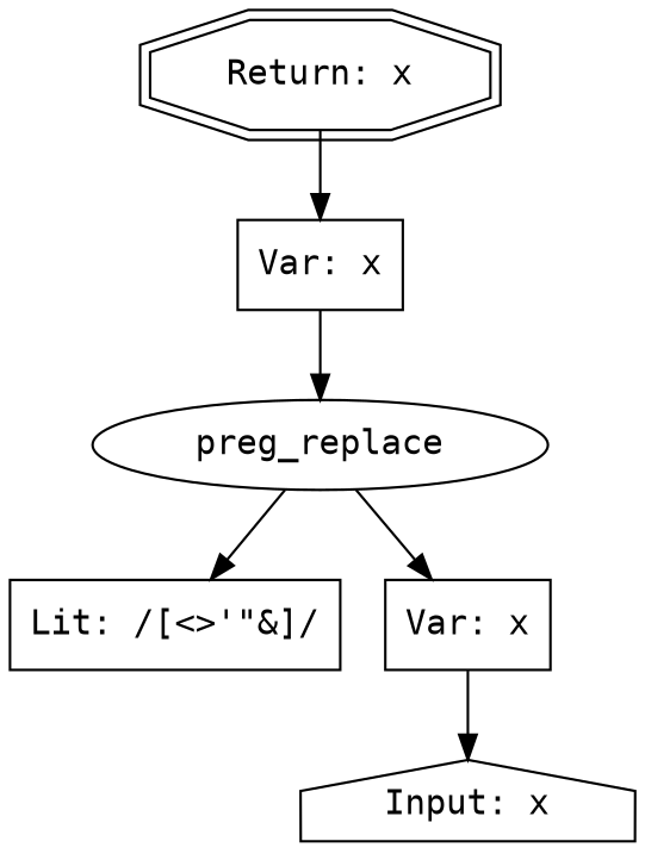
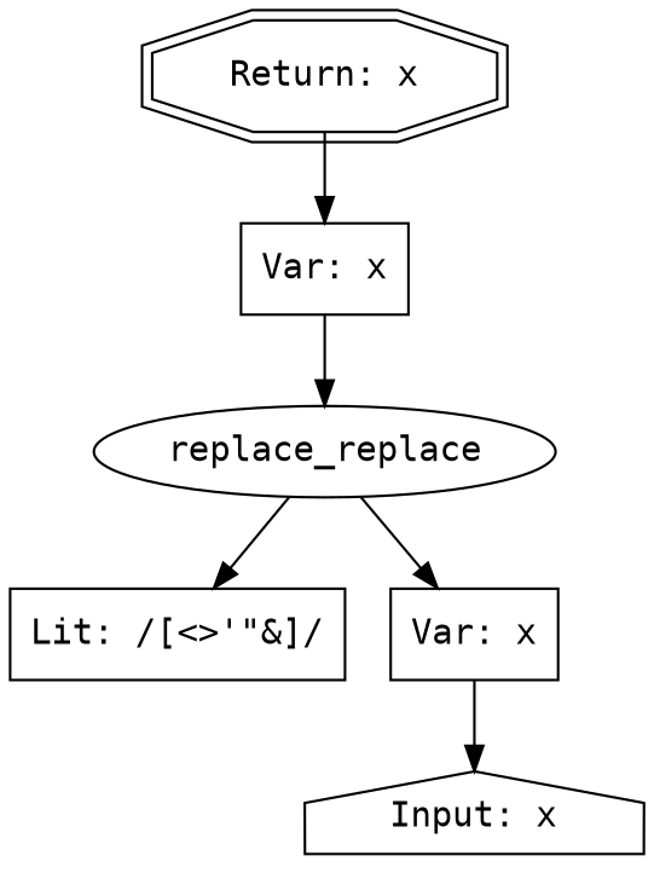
  digraph {
    fontname="DejaVu Sans Mono"
    node [fontname="DejaVu Sans Mono" shape=box]
    edge [fontname="DejaVu Sans Mono"]
    n1 [label="Return: x" shape=doubleoctagon]
    n2 [label="Var: x"]
-   n3 [label=preg_replace shape=ellipse]
+   n3 [label=replace_replace shape=ellipse]
    n4 [label="Lit: /[<>'\"&]/"]
    n5 [label="Var: x"]
    n6 [label="Input: x" shape=house]
    n1 -> n2
    n2 -> n3
    n3 -> n4
    n3 -> n5
    n5 -> n6
  }
